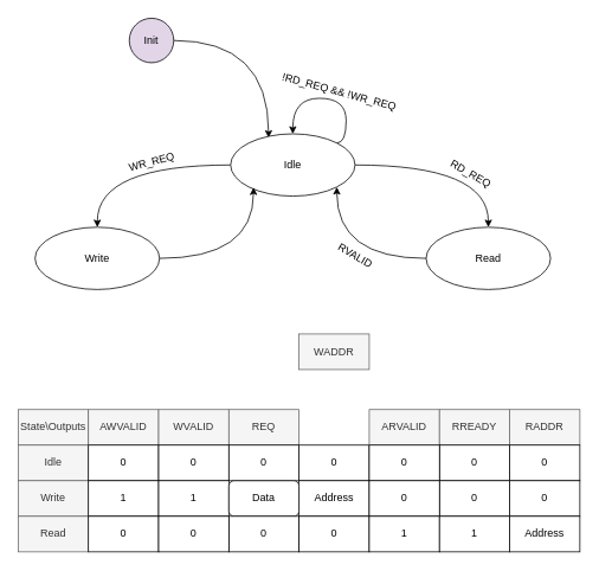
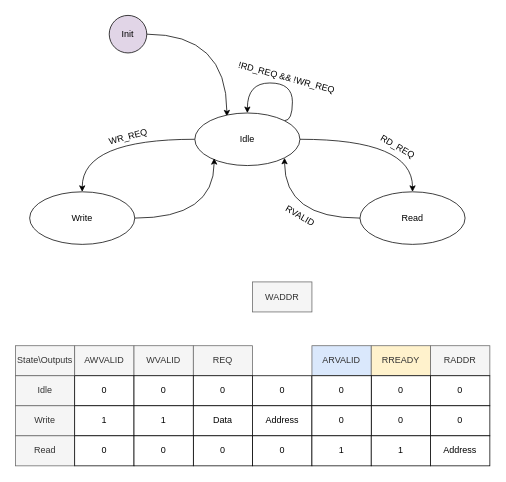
  <mxCell id="0" />
  <mxCell id="1" parent="0" />
  <mxCell id="2" style="edgeStyle=orthogonalEdgeStyle;rounded=0;orthogonalLoop=1;jettySize=auto;html=1;curved=1;entryX=0.305;entryY=0.064;entryDx=0;entryDy=0;entryPerimeter=0;" parent="1" source="3" target="6" edge="1"><mxGeometry relative="1" as="geometry"><Array as="points"><mxPoint x="302" y="45" /></Array></mxGeometry></mxCell>
  <mxCell id="3" value="Init" style="ellipse;whiteSpace=wrap;html=1;fillColor=#e1d5e7;" parent="1" vertex="1"><mxGeometry x="145" y="20" width="50" height="50" as="geometry" /></mxCell>
  <mxCell id="4" style="edgeStyle=orthogonalEdgeStyle;rounded=0;orthogonalLoop=1;jettySize=auto;html=1;entryX=0.5;entryY=0;entryDx=0;entryDy=0;curved=1;" parent="1" source="6" target="9" edge="1"><mxGeometry relative="1" as="geometry" /></mxCell>
  <mxCell id="5" style="edgeStyle=orthogonalEdgeStyle;rounded=0;orthogonalLoop=1;jettySize=auto;html=1;entryX=0.5;entryY=0;entryDx=0;entryDy=0;curved=1;exitX=1;exitY=0.5;exitDx=0;exitDy=0;" parent="1" source="6" target="46" edge="1"><mxGeometry relative="1" as="geometry"><Array as="points"><mxPoint x="549" y="185" /></Array><mxPoint x="519" y="91.641" as="sourcePoint" /><mxPoint x="609" y="197" as="targetPoint" /></mxGeometry></mxCell>
  <mxCell id="6" value="Idle" style="ellipse;whiteSpace=wrap;html=1;" parent="1" vertex="1"><mxGeometry x="259" y="150" width="140" height="70" as="geometry" /></mxCell>
  <mxCell id="7" value="!RD_REQ &amp;amp;&amp;amp; !WR_REQ" style="text;html=1;align=center;verticalAlign=middle;resizable=0;points=[];autosize=1;strokeColor=none;fillColor=none;rotation=15;" parent="1" vertex="1"><mxGeometry x="301" y="88" width="160" height="30" as="geometry" /></mxCell>
  <mxCell id="8" style="edgeStyle=orthogonalEdgeStyle;rounded=0;orthogonalLoop=1;jettySize=auto;html=1;entryX=0.184;entryY=0.86;entryDx=0;entryDy=0;curved=1;entryPerimeter=0;" parent="1" source="9" target="6" edge="1"><mxGeometry relative="1" as="geometry" /></mxCell>
  <mxCell id="9" value="Write" style="ellipse;whiteSpace=wrap;html=1;" parent="1" vertex="1"><mxGeometry x="39" y="255" width="140" height="70" as="geometry" /></mxCell>
  <mxCell id="10" value="WR_REQ" style="text;html=1;align=center;verticalAlign=middle;resizable=0;points=[];autosize=1;strokeColor=none;fillColor=none;rotation=-15;" parent="1" vertex="1"><mxGeometry x="130" y="167" width="80" height="30" as="geometry" /></mxCell>
  <mxCell id="11" value="RD_REQ" style="text;html=1;align=center;verticalAlign=middle;resizable=0;points=[];autosize=1;strokeColor=none;fillColor=none;rotation=30;" parent="1" vertex="1"><mxGeometry x="494" y="180" width="70" height="30" as="geometry" /></mxCell>
  <mxCell id="12" style="edgeStyle=orthogonalEdgeStyle;rounded=0;orthogonalLoop=1;jettySize=auto;html=1;entryX=0.5;entryY=0;entryDx=0;entryDy=0;curved=1;exitX=1;exitY=0;exitDx=0;exitDy=0;" parent="1" source="6" target="6" edge="1"><mxGeometry relative="1" as="geometry"><Array as="points"><mxPoint x="389" y="160" /><mxPoint x="389" y="110" /><mxPoint x="329" y="110" /></Array></mxGeometry></mxCell>
  <mxCell id="13" value="State\Outputs" style="rounded=0;whiteSpace=wrap;html=1;fillColor=#f5f5f5;fontColor=#333333;strokeColor=#666666;" parent="1" vertex="1"><mxGeometry x="20" y="460" width="79" height="40" as="geometry" /></mxCell>
  <mxCell id="14" value="Idle" style="rounded=0;whiteSpace=wrap;html=1;fillColor=#f5f5f5;fontColor=#333333;strokeColor=#666666;" parent="1" vertex="1"><mxGeometry x="20" y="500" width="79" height="40" as="geometry" /></mxCell>
  <mxCell id="15" value="Write" style="rounded=0;whiteSpace=wrap;html=1;fillColor=#f5f5f5;fontColor=#333333;strokeColor=#666666;" parent="1" vertex="1"><mxGeometry x="20" y="540" width="79" height="40" as="geometry" /></mxCell>
  <mxCell id="16" value="Read" style="rounded=0;whiteSpace=wrap;html=1;fillColor=#f5f5f5;fontColor=#333333;strokeColor=#666666;" parent="1" vertex="1"><mxGeometry x="20" y="580" width="79" height="40" as="geometry" /></mxCell>
  <mxCell id="17" value="AWVALID" style="rounded=0;whiteSpace=wrap;html=1;fillColor=#f5f5f5;fontColor=#333333;strokeColor=#666666;" parent="1" vertex="1"><mxGeometry x="99" y="460" width="79" height="40" as="geometry" /></mxCell>
  <mxCell id="18" value="WVALID" style="rounded=0;whiteSpace=wrap;html=1;fillColor=#f5f5f5;fontColor=#333333;strokeColor=#666666;" parent="1" vertex="1"><mxGeometry x="178" y="460" width="79" height="40" as="geometry" /></mxCell>
  <mxCell id="19" value="REQ" style="rounded=0;whiteSpace=wrap;html=1;fillColor=#f5f5f5;fontColor=#333333;strokeColor=#666666;" parent="1" vertex="1"><mxGeometry x="257" y="460" width="79" height="40" as="geometry" /></mxCell>
  <mxCell id="20" value="WADDR" style="rounded=0;whiteSpace=wrap;html=1;fillColor=#f5f5f5;fontColor=#333333;strokeColor=#666666;" parent="1" vertex="1"><mxGeometry x="336" y="375" width="79" height="40" as="geometry" /></mxCell>
  <mxCell id="21" value="0" style="rounded=0;whiteSpace=wrap;html=1;" parent="1" vertex="1"><mxGeometry x="99" y="500" width="79" height="40" as="geometry" /></mxCell>
  <mxCell id="22" value="0" style="rounded=0;whiteSpace=wrap;html=1;" parent="1" vertex="1"><mxGeometry x="178" y="500" width="79" height="40" as="geometry" /></mxCell>
  <mxCell id="23" value="0" style="rounded=0;whiteSpace=wrap;html=1;" parent="1" vertex="1"><mxGeometry x="336" y="500" width="79" height="40" as="geometry" /></mxCell>
  <mxCell id="24" value="0" style="rounded=0;whiteSpace=wrap;html=1;" parent="1" vertex="1"><mxGeometry x="257" y="500" width="79" height="40" as="geometry" /></mxCell>
  <mxCell id="25" value="1" style="rounded=0;whiteSpace=wrap;html=1;" parent="1" vertex="1"><mxGeometry x="99" y="540" width="79" height="40" as="geometry" /></mxCell>
  <mxCell id="26" value="1" style="rounded=0;whiteSpace=wrap;html=1;" parent="1" vertex="1"><mxGeometry x="178" y="540" width="79" height="40" as="geometry" /></mxCell>
  <mxCell id="27" value="Address" style="rounded=0;whiteSpace=wrap;html=1;" parent="1" vertex="1"><mxGeometry x="336" y="540" width="79" height="40" as="geometry" /></mxCell>
- <mxCell id="28" value="Data" style="whiteSpace=wrap;html=1;rounded=1;" parent="1" vertex="1"><mxGeometry x="257" y="540" width="79" height="40" as="geometry" /></mxCell>
- <mxCell id="29" value="ARVALID" style="rounded=0;whiteSpace=wrap;html=1;fillColor=#f5f5f5;fontColor=#333333;strokeColor=#666666;" parent="1" vertex="1"><mxGeometry x="415" y="460" width="79" height="40" as="geometry" /></mxCell>
+ <mxCell id="28" value="Data" style="rounded=0;whiteSpace=wrap;html=1;" parent="1" vertex="1"><mxGeometry x="257" y="540" width="79" height="40" as="geometry" /></mxCell>
+ <mxCell id="29" value="ARVALID" style="rounded=0;whiteSpace=wrap;html=1;fillColor=#dae8fc;fontColor=#333333;strokeColor=#666666;" parent="1" vertex="1"><mxGeometry x="415" y="460" width="79" height="40" as="geometry" /></mxCell>
  <mxCell id="30" value="RADDR" style="rounded=0;whiteSpace=wrap;html=1;fillColor=#f5f5f5;fontColor=#333333;strokeColor=#666666;" parent="1" vertex="1"><mxGeometry x="573" y="460" width="79" height="40" as="geometry" /></mxCell>
- <mxCell id="31" value="RREADY" style="rounded=0;whiteSpace=wrap;html=1;fillColor=#f5f5f5;fontColor=#333333;strokeColor=#666666;" parent="1" vertex="1"><mxGeometry x="494" y="460" width="79" height="40" as="geometry" /></mxCell>
+ <mxCell id="31" value="RREADY" style="rounded=0;whiteSpace=wrap;html=1;fillColor=#fff2cc;fontColor=#333333;strokeColor=#666666;" parent="1" vertex="1"><mxGeometry x="494" y="460" width="79" height="40" as="geometry" /></mxCell>
  <mxCell id="32" value="0" style="rounded=0;whiteSpace=wrap;html=1;" parent="1" vertex="1"><mxGeometry x="573" y="500" width="79" height="40" as="geometry" /></mxCell>
  <mxCell id="33" value="0" style="rounded=0;whiteSpace=wrap;html=1;" parent="1" vertex="1"><mxGeometry x="494" y="500" width="79" height="40" as="geometry" /></mxCell>
  <mxCell id="34" value="0" style="rounded=0;whiteSpace=wrap;html=1;" parent="1" vertex="1"><mxGeometry x="415" y="500" width="79" height="40" as="geometry" /></mxCell>
  <mxCell id="35" value="0" style="rounded=0;whiteSpace=wrap;html=1;" parent="1" vertex="1"><mxGeometry x="573" y="540" width="79" height="40" as="geometry" /></mxCell>
  <mxCell id="36" value="0" style="rounded=0;whiteSpace=wrap;html=1;" parent="1" vertex="1"><mxGeometry x="494" y="540" width="79" height="40" as="geometry" /></mxCell>
  <mxCell id="37" value="0" style="rounded=0;whiteSpace=wrap;html=1;" parent="1" vertex="1"><mxGeometry x="415" y="540" width="79" height="40" as="geometry" /></mxCell>
  <mxCell id="38" value="0" style="rounded=0;whiteSpace=wrap;html=1;" parent="1" vertex="1"><mxGeometry x="99" y="580" width="79" height="40" as="geometry" /></mxCell>
  <mxCell id="39" value="0" style="rounded=0;whiteSpace=wrap;html=1;" parent="1" vertex="1"><mxGeometry x="257" y="580" width="79" height="40" as="geometry" /></mxCell>
  <mxCell id="40" value="0" style="rounded=0;whiteSpace=wrap;html=1;" parent="1" vertex="1"><mxGeometry x="178" y="580" width="79" height="40" as="geometry" /></mxCell>
  <mxCell id="41" value="0" style="rounded=0;whiteSpace=wrap;html=1;" parent="1" vertex="1"><mxGeometry x="336" y="580" width="79" height="40" as="geometry" /></mxCell>
  <mxCell id="42" value="1" style="rounded=0;whiteSpace=wrap;html=1;" parent="1" vertex="1"><mxGeometry x="415" y="580" width="79" height="40" as="geometry" /></mxCell>
  <mxCell id="43" value="Address" style="rounded=0;whiteSpace=wrap;html=1;" parent="1" vertex="1"><mxGeometry x="573" y="580" width="79" height="40" as="geometry" /></mxCell>
  <mxCell id="44" value="1" style="rounded=0;whiteSpace=wrap;html=1;" parent="1" vertex="1"><mxGeometry x="494" y="580" width="79" height="40" as="geometry" /></mxCell>
  <mxCell id="45" style="edgeStyle=orthogonalEdgeStyle;rounded=0;orthogonalLoop=1;jettySize=auto;html=1;exitX=0;exitY=0.5;exitDx=0;exitDy=0;entryX=1;entryY=1;entryDx=0;entryDy=0;curved=1;" parent="1" source="46" target="6" edge="1"><mxGeometry relative="1" as="geometry" /></mxCell>
  <mxCell id="46" value="Read" style="ellipse;whiteSpace=wrap;html=1;" parent="1" vertex="1"><mxGeometry x="479" y="255" width="140" height="70" as="geometry" /></mxCell>
  <mxCell id="47" value="RVALID" style="text;html=1;align=center;verticalAlign=middle;resizable=0;points=[];autosize=1;strokeColor=none;fillColor=none;rotation=30;" vertex="1" parent="1"><mxGeometry x="369" y="274" width="60" height="26" as="geometry" /></mxCell>
